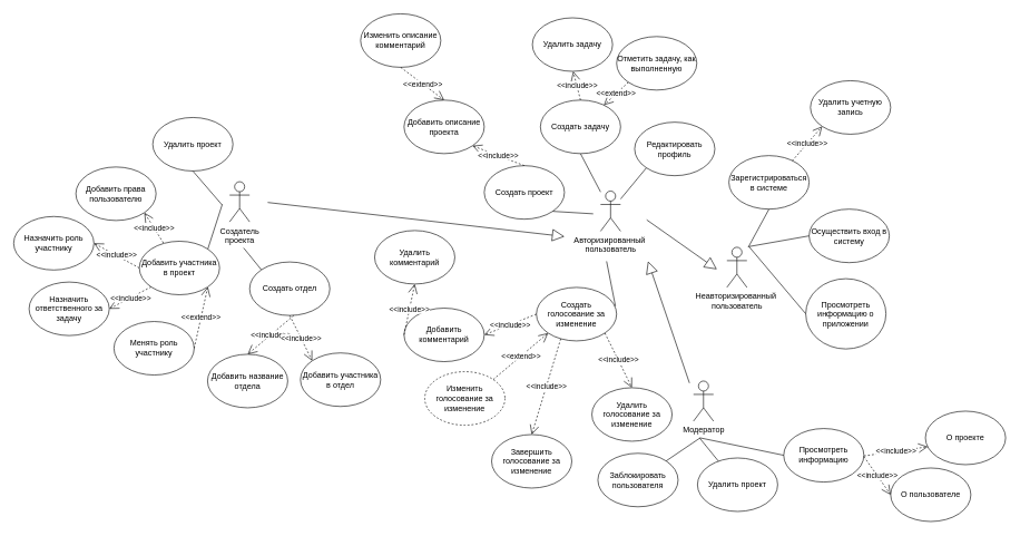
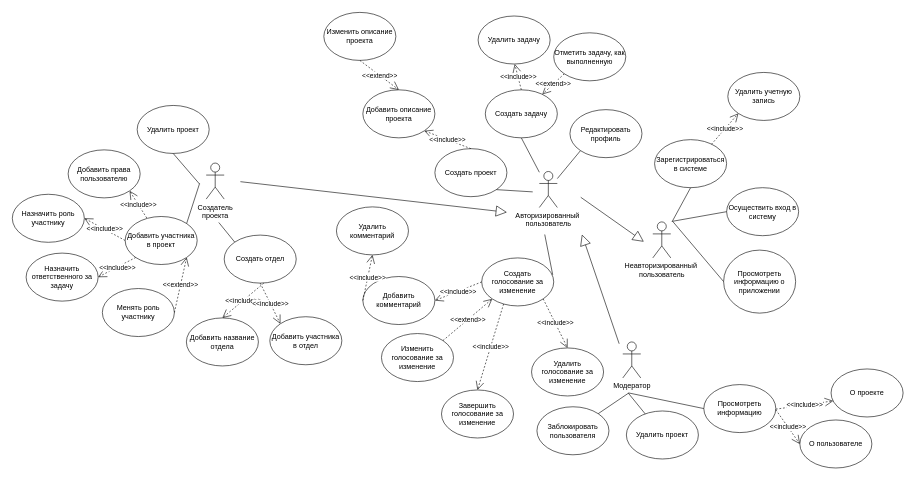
  <mxCell id="0" />
  <mxCell id="1" parent="0" />
  <mxCell id="2" value="Неавторизированный&amp;nbsp;&lt;div&gt;пользователь&lt;/div&gt;" style="shape=umlActor;verticalLabelPosition=bottom;verticalAlign=top;html=1;outlineConnect=0;" parent="1" vertex="1"><mxGeometry x="1087" y="369" width="30" height="60" as="geometry" /></mxCell>
  <mxCell id="3" value="Авторизированный&amp;nbsp;&lt;div&gt;пользователь&lt;/div&gt;" style="shape=umlActor;verticalLabelPosition=bottom;verticalAlign=top;html=1;outlineConnect=0;" parent="1" vertex="1"><mxGeometry x="898" y="285" width="30" height="60" as="geometry" /></mxCell>
  <mxCell id="4" value="Создать проект" style="ellipse;whiteSpace=wrap;html=1;" parent="1" vertex="1"><mxGeometry x="724" y="247" width="120" height="80" as="geometry" /></mxCell>
  <mxCell id="5" value="Добавить участника в проект" style="ellipse;whiteSpace=wrap;html=1;" parent="1" vertex="1"><mxGeometry x="208" y="360" width="120" height="80" as="geometry" /></mxCell>
  <mxCell id="6" value="Создатель&lt;div&gt;проекта&lt;/div&gt;" style="shape=umlActor;verticalLabelPosition=bottom;verticalAlign=top;html=1;outlineConnect=0;" parent="1" vertex="1"><mxGeometry x="343" y="271" width="30" height="60" as="geometry" /></mxCell>
  <mxCell id="7" value="Создать задачу" style="ellipse;whiteSpace=wrap;html=1;" parent="1" vertex="1"><mxGeometry x="808" y="149" width="120" height="80" as="geometry" /></mxCell>
  <mxCell id="8" value="Отметить задачу, как выполненную" style="ellipse;whiteSpace=wrap;html=1;" parent="1" vertex="1"><mxGeometry x="922" y="54" width="120" height="80" as="geometry" /></mxCell>
  <mxCell id="9" value="Зарегистрироваться в системе" style="ellipse;whiteSpace=wrap;html=1;" parent="1" vertex="1"><mxGeometry x="1090" y="232" width="120" height="80" as="geometry" /></mxCell>
  <mxCell id="10" value="Осуществить вход в систему" style="ellipse;whiteSpace=wrap;html=1;" parent="1" vertex="1"><mxGeometry x="1210" y="312" width="120" height="80" as="geometry" /></mxCell>
  <mxCell id="11" value="Просмотреть информацию о приложении" style="ellipse;whiteSpace=wrap;html=1;" parent="1" vertex="1"><mxGeometry x="1205" y="416" width="120" height="105" as="geometry" /></mxCell>
  <mxCell id="12" value="Модератор" style="shape=umlActor;verticalLabelPosition=bottom;verticalAlign=top;html=1;outlineConnect=0;" parent="1" vertex="1"><mxGeometry x="1037" y="569" width="30" height="60" as="geometry" /></mxCell>
  <mxCell id="13" value="Заблокировать пользователя" style="ellipse;whiteSpace=wrap;html=1;" parent="1" vertex="1"><mxGeometry x="894" y="677" width="120" height="80" as="geometry" /></mxCell>
  <mxCell id="14" value="Удалить проект" style="ellipse;whiteSpace=wrap;html=1;" parent="1" vertex="1"><mxGeometry x="1043" y="684" width="120" height="80" as="geometry" /></mxCell>
  <mxCell id="15" value="Просмотреть информацию" style="ellipse;whiteSpace=wrap;html=1;" parent="1" vertex="1"><mxGeometry x="1172" y="640" width="120" height="80" as="geometry" /></mxCell>
  <mxCell id="16" value="О пользователе" style="ellipse;whiteSpace=wrap;html=1;" parent="1" vertex="1"><mxGeometry x="1332" y="699" width="120" height="80" as="geometry" /></mxCell>
  <mxCell id="17" value="О проекте" style="ellipse;whiteSpace=wrap;html=1;" parent="1" vertex="1"><mxGeometry x="1384" y="614" width="120" height="80" as="geometry" /></mxCell>
  <mxCell id="18" value="Удалить учетную запись" style="ellipse;whiteSpace=wrap;html=1;" parent="1" vertex="1"><mxGeometry x="1212" y="120" width="120" height="80" as="geometry" /></mxCell>
  <mxCell id="19" value="Удалить задачу" style="ellipse;whiteSpace=wrap;html=1;" parent="1" vertex="1"><mxGeometry x="796" y="26" width="120" height="80" as="geometry" /></mxCell>
  <mxCell id="20" value="Назначить роль участнику" style="ellipse;whiteSpace=wrap;html=1;" parent="1" vertex="1"><mxGeometry x="20" y="323" width="120" height="80" as="geometry" /></mxCell>
  <mxCell id="21" value="Назначить ответственного за задачу" style="ellipse;whiteSpace=wrap;html=1;" parent="1" vertex="1"><mxGeometry x="43" y="421" width="120" height="80" as="geometry" /></mxCell>
  <mxCell id="22" value="Менять роль участнику" style="ellipse;whiteSpace=wrap;html=1;" parent="1" vertex="1"><mxGeometry x="170" y="480" width="120" height="80" as="geometry" /></mxCell>
  <mxCell id="23" value="Удалить проект" style="ellipse;whiteSpace=wrap;html=1;" parent="1" vertex="1"><mxGeometry x="228" y="175" width="120" height="80" as="geometry" /></mxCell>
  <mxCell id="24" value="Добавить описание проекта" style="ellipse;whiteSpace=wrap;html=1;" parent="1" vertex="1"><mxGeometry x="604" y="149" width="120" height="80" as="geometry" /></mxCell>
- <mxCell id="25" value="Изменить описание комментарий" style="ellipse;whiteSpace=wrap;html=1;" parent="1" vertex="1"><mxGeometry x="539" y="20" width="120" height="80" as="geometry" /></mxCell>
+ <mxCell id="25" value="Изменить описание проекта" style="ellipse;whiteSpace=wrap;html=1;" parent="1" vertex="1"><mxGeometry x="539" y="20" width="120" height="80" as="geometry" /></mxCell>
  <mxCell id="26" value="Создать голосование за изменение" style="ellipse;whiteSpace=wrap;html=1;" parent="1" vertex="1"><mxGeometry x="802" y="429" width="120" height="80" as="geometry" /></mxCell>
  <mxCell id="27" value="Добавить комментарий" style="ellipse;whiteSpace=wrap;html=1;" parent="1" vertex="1"><mxGeometry x="604" y="460" width="120" height="80" as="geometry" /></mxCell>
  <mxCell id="28" value="Удалить комментарий" style="ellipse;whiteSpace=wrap;html=1;" parent="1" vertex="1"><mxGeometry x="560" y="344" width="120" height="80" as="geometry" /></mxCell>
- <mxCell id="29" value="Изменить голосование за изменение" style="ellipse;whiteSpace=wrap;html=1;dashed=1;" parent="1" vertex="1"><mxGeometry x="635" y="555" width="120" height="80" as="geometry" /></mxCell>
+ <mxCell id="29" value="Изменить голосование за изменение" style="ellipse;whiteSpace=wrap;html=1;" parent="1" vertex="1"><mxGeometry x="635" y="555" width="120" height="80" as="geometry" /></mxCell>
  <mxCell id="30" value="Завершить голосование за изменение" style="ellipse;whiteSpace=wrap;html=1;" parent="1" vertex="1"><mxGeometry x="735" y="649" width="120" height="80" as="geometry" /></mxCell>
  <mxCell id="31" value="Удалить голосование за изменение" style="ellipse;whiteSpace=wrap;html=1;" parent="1" vertex="1"><mxGeometry x="885" y="579" width="120" height="80" as="geometry" /></mxCell>
  <mxCell id="32" value="Редактировать профиль" style="ellipse;whiteSpace=wrap;html=1;" parent="1" vertex="1"><mxGeometry x="949" y="182" width="120" height="80" as="geometry" /></mxCell>
  <mxCell id="33" value="Добавить права пользователю" style="ellipse;whiteSpace=wrap;html=1;" parent="1" vertex="1"><mxGeometry x="113" y="249" width="120" height="80" as="geometry" /></mxCell>
  <mxCell id="34" value="Создать отдел" style="ellipse;whiteSpace=wrap;html=1;" parent="1" vertex="1"><mxGeometry x="373" y="391" width="120" height="80" as="geometry" /></mxCell>
  <mxCell id="35" value="Добавить название отдела" style="ellipse;whiteSpace=wrap;html=1;" parent="1" vertex="1"><mxGeometry x="310" y="529" width="120" height="80" as="geometry" /></mxCell>
  <mxCell id="36" value="Добавить участника в отдел" style="ellipse;whiteSpace=wrap;html=1;" parent="1" vertex="1"><mxGeometry x="449" y="527" width="120" height="80" as="geometry" /></mxCell>
  <mxCell id="37" value="" style="endArrow=none;html=1;rounded=0;entryX=0.5;entryY=1;entryDx=0;entryDy=0;" parent="1" target="9" edge="1"><mxGeometry width="50" height="50" relative="1" as="geometry"><mxPoint x="1119" y="369" as="sourcePoint" /><mxPoint x="1062" y="344" as="targetPoint" /></mxGeometry></mxCell>
  <mxCell id="38" value="" style="endArrow=none;html=1;rounded=0;entryX=0;entryY=0.5;entryDx=0;entryDy=0;" parent="1" target="10" edge="1"><mxGeometry width="50" height="50" relative="1" as="geometry"><mxPoint x="1120" y="368" as="sourcePoint" /><mxPoint x="1062" y="344" as="targetPoint" /></mxGeometry></mxCell>
  <mxCell id="39" value="" style="endArrow=none;html=1;rounded=0;entryX=0;entryY=0.5;entryDx=0;entryDy=0;" parent="1" target="11" edge="1"><mxGeometry width="50" height="50" relative="1" as="geometry"><mxPoint x="1120" y="368" as="sourcePoint" /><mxPoint x="1062" y="344" as="targetPoint" /></mxGeometry></mxCell>
  <mxCell id="40" value="&amp;lt;&amp;lt;include&amp;gt;&amp;gt;" style="endArrow=open;endSize=12;dashed=1;html=1;rounded=0;entryX=0;entryY=1;entryDx=0;entryDy=0;exitX=0.789;exitY=0.098;exitDx=0;exitDy=0;exitPerimeter=0;" parent="1" source="9" target="18" edge="1"><mxGeometry width="160" relative="1" as="geometry"><mxPoint x="901" y="198" as="sourcePoint" /><mxPoint x="1061" y="198" as="targetPoint" /></mxGeometry></mxCell>
  <mxCell id="41" value="" style="endArrow=none;html=1;rounded=0;" parent="1" source="13" edge="1"><mxGeometry width="50" height="50" relative="1" as="geometry"><mxPoint x="999" y="714" as="sourcePoint" /><mxPoint x="1047" y="654" as="targetPoint" /></mxGeometry></mxCell>
  <mxCell id="42" value="" style="endArrow=none;html=1;rounded=0;" parent="1" source="14" edge="1"><mxGeometry width="50" height="50" relative="1" as="geometry"><mxPoint x="999" y="714" as="sourcePoint" /><mxPoint x="1046" y="654" as="targetPoint" /></mxGeometry></mxCell>
  <mxCell id="43" value="" style="endArrow=none;html=1;rounded=0;exitX=0;exitY=0.5;exitDx=0;exitDy=0;" parent="1" source="15" edge="1"><mxGeometry width="50" height="50" relative="1" as="geometry"><mxPoint x="1199" y="740" as="sourcePoint" /><mxPoint x="1047" y="654" as="targetPoint" /></mxGeometry></mxCell>
  <mxCell id="44" value="&amp;lt;&amp;lt;include&amp;gt;&amp;gt;" style="endArrow=open;endSize=12;dashed=1;html=1;rounded=0;entryX=0.03;entryY=0.665;entryDx=0;entryDy=0;exitX=0.789;exitY=0.098;exitDx=0;exitDy=0;exitPerimeter=0;entryPerimeter=0;" parent="1" target="17" edge="1"><mxGeometry width="160" relative="1" as="geometry"><mxPoint x="1292" y="681" as="sourcePoint" /><mxPoint x="1337" y="629" as="targetPoint" /></mxGeometry></mxCell>
  <mxCell id="45" value="&amp;lt;&amp;lt;include&amp;gt;&amp;gt;" style="endArrow=open;endSize=12;dashed=1;html=1;rounded=0;entryX=0;entryY=0.5;entryDx=0;entryDy=0;exitX=0.789;exitY=0.098;exitDx=0;exitDy=0;exitPerimeter=0;" parent="1" target="16" edge="1"><mxGeometry width="160" relative="1" as="geometry"><mxPoint x="1292" y="682" as="sourcePoint" /><mxPoint x="1337" y="630" as="targetPoint" /></mxGeometry></mxCell>
  <mxCell id="46" value="" style="endArrow=none;html=1;rounded=0;entryX=0;entryY=1;entryDx=0;entryDy=0;" parent="1" source="3" target="32" edge="1"><mxGeometry width="50" height="50" relative="1" as="geometry"><mxPoint x="835" y="246" as="sourcePoint" /><mxPoint x="885" y="196" as="targetPoint" /></mxGeometry></mxCell>
  <mxCell id="47" value="" style="endArrow=none;html=1;rounded=0;entryX=0.5;entryY=1;entryDx=0;entryDy=0;" parent="1" source="3" target="7" edge="1"><mxGeometry width="50" height="50" relative="1" as="geometry"><mxPoint x="835" y="246" as="sourcePoint" /><mxPoint x="885" y="196" as="targetPoint" /></mxGeometry></mxCell>
  <mxCell id="48" value="&amp;lt;&amp;lt;extend&amp;gt;&amp;gt;" style="endArrow=open;endSize=12;dashed=1;html=1;rounded=0;exitX=0;exitY=1;exitDx=0;exitDy=0;" parent="1" source="8" target="7" edge="1"><mxGeometry width="160" relative="1" as="geometry"><mxPoint x="779" y="139" as="sourcePoint" /><mxPoint x="834" y="172" as="targetPoint" /></mxGeometry></mxCell>
  <mxCell id="49" value="&amp;lt;&amp;lt;include&amp;gt;&amp;gt;" style="endArrow=open;endSize=12;dashed=1;html=1;rounded=0;entryX=0;entryY=1;entryDx=0;entryDy=0;exitX=0.5;exitY=0;exitDx=0;exitDy=0;" parent="1" source="7" edge="1"><mxGeometry width="160" relative="1" as="geometry"><mxPoint x="812" y="158" as="sourcePoint" /><mxPoint x="857" y="106" as="targetPoint" /></mxGeometry></mxCell>
  <mxCell id="50" value="" style="endArrow=none;html=1;rounded=0;entryX=1;entryY=0;entryDx=0;entryDy=0;" parent="1" target="5" edge="1"><mxGeometry width="50" height="50" relative="1" as="geometry"><mxPoint x="332" y="305" as="sourcePoint" /><mxPoint x="499" y="300" as="targetPoint" /></mxGeometry></mxCell>
  <mxCell id="51" value="" style="endArrow=none;html=1;rounded=0;exitX=0.986;exitY=0.353;exitDx=0;exitDy=0;exitPerimeter=0;" parent="1" source="26" edge="1"><mxGeometry width="50" height="50" relative="1" as="geometry"><mxPoint x="375" y="-156" as="sourcePoint" /><mxPoint x="907" y="390" as="targetPoint" /></mxGeometry></mxCell>
  <mxCell id="52" value="" style="endArrow=none;html=1;rounded=0;exitX=0;exitY=0;exitDx=0;exitDy=0;" parent="1" source="34" edge="1"><mxGeometry width="50" height="50" relative="1" as="geometry"><mxPoint x="448" y="488" as="sourcePoint" /><mxPoint x="364" y="370" as="targetPoint" /></mxGeometry></mxCell>
  <mxCell id="53" value="&amp;lt;&amp;lt;extend&amp;gt;&amp;gt;" style="endArrow=open;endSize=12;dashed=1;html=1;rounded=0;exitX=0.5;exitY=1;exitDx=0;exitDy=0;entryX=0.5;entryY=0;entryDx=0;entryDy=0;" parent="1" target="24" edge="1" source="25"><mxGeometry width="160" relative="1" as="geometry"><mxPoint x="567" y="114" as="sourcePoint" /><mxPoint x="621" y="147" as="targetPoint" /></mxGeometry></mxCell>
  <mxCell id="54" value="&amp;lt;&amp;lt;include&amp;gt;&amp;gt;" style="endArrow=open;endSize=12;dashed=1;html=1;rounded=0;entryX=1;entryY=1;entryDx=0;entryDy=0;exitX=0.5;exitY=0;exitDx=0;exitDy=0;" parent="1" source="4" target="24" edge="1"><mxGeometry width="160" relative="1" as="geometry"><mxPoint x="668" y="284" as="sourcePoint" /><mxPoint x="746" y="259" as="targetPoint" /></mxGeometry></mxCell>
  <mxCell id="55" value="&amp;lt;&amp;lt;include&amp;gt;&amp;gt;" style="endArrow=open;endSize=12;dashed=1;html=1;rounded=0;entryX=0.5;entryY=0;entryDx=0;entryDy=0;exitX=1;exitY=1;exitDx=0;exitDy=0;" parent="1" target="31" edge="1" source="26"><mxGeometry width="160" relative="1" as="geometry"><mxPoint x="148" y="-67" as="sourcePoint" /><mxPoint x="226" y="-92" as="targetPoint" /></mxGeometry></mxCell>
  <mxCell id="56" value="&amp;lt;&amp;lt;include&amp;gt;&amp;gt;" style="endArrow=open;endSize=12;dashed=1;html=1;rounded=0;entryX=0.5;entryY=0;entryDx=0;entryDy=0;exitX=0.5;exitY=0;exitDx=0;exitDy=0;" parent="1" target="35" edge="1"><mxGeometry width="160" relative="1" as="geometry"><mxPoint x="439" y="471" as="sourcePoint" /><mxPoint x="493" y="507" as="targetPoint" /></mxGeometry></mxCell>
  <mxCell id="57" value="&amp;lt;&amp;lt;include&amp;gt;&amp;gt;" style="endArrow=open;endSize=12;dashed=1;html=1;rounded=0;entryX=0;entryY=0;entryDx=0;entryDy=0;exitX=0.5;exitY=1;exitDx=0;exitDy=0;" parent="1" source="34" target="36" edge="1"><mxGeometry width="160" relative="1" as="geometry"><mxPoint x="449" y="481" as="sourcePoint" /><mxPoint x="420" y="517" as="targetPoint" /></mxGeometry></mxCell>
  <mxCell id="58" value="&amp;lt;&amp;lt;include&amp;gt;&amp;gt;" style="endArrow=open;endSize=12;dashed=1;html=1;rounded=0;entryX=1;entryY=0.5;entryDx=0;entryDy=0;exitX=0;exitY=0.5;exitDx=0;exitDy=0;" parent="1" source="26" target="27" edge="1"><mxGeometry width="160" relative="1" as="geometry"><mxPoint x="376" y="-25" as="sourcePoint" /><mxPoint x="361" y="38" as="targetPoint" /></mxGeometry></mxCell>
  <mxCell id="59" value="&amp;lt;&amp;lt;include&amp;gt;&amp;gt;" style="endArrow=open;endSize=12;dashed=1;html=1;rounded=0;entryX=0.5;entryY=1;entryDx=0;entryDy=0;exitX=0;exitY=0.5;exitDx=0;exitDy=0;" parent="1" source="27" target="28" edge="1"><mxGeometry width="160" relative="1" as="geometry"><mxPoint x="386" y="-15" as="sourcePoint" /><mxPoint x="371" y="48" as="targetPoint" /></mxGeometry></mxCell>
  <mxCell id="60" value="&amp;lt;&amp;lt;extend&amp;gt;&amp;gt;" style="endArrow=open;endSize=12;dashed=1;html=1;rounded=0;exitX=1;exitY=0;exitDx=0;exitDy=0;entryX=0;entryY=1;entryDx=0;entryDy=0;" parent="1" source="29" target="26" edge="1"><mxGeometry width="160" relative="1" as="geometry"><mxPoint x="146.5" y="-163" as="sourcePoint" /><mxPoint x="169.5" y="-124" as="targetPoint" /></mxGeometry></mxCell>
  <mxCell id="61" value="&amp;lt;&amp;lt;include&amp;gt;&amp;gt;" style="endArrow=open;endSize=12;dashed=1;html=1;rounded=0;entryX=0.5;entryY=0;entryDx=0;entryDy=0;exitX=0.304;exitY=0.96;exitDx=0;exitDy=0;exitPerimeter=0;" parent="1" source="26" target="30" edge="1"><mxGeometry width="160" relative="1" as="geometry"><mxPoint x="158" y="-57" as="sourcePoint" /><mxPoint x="234" y="-25" as="targetPoint" /></mxGeometry></mxCell>
  <mxCell id="62" value="&amp;lt;&amp;lt;extend&amp;gt;&amp;gt;" style="endArrow=open;endSize=12;dashed=1;html=1;rounded=0;exitX=1;exitY=0.5;exitDx=0;exitDy=0;entryX=1;entryY=1;entryDx=0;entryDy=0;" parent="1" source="22" target="5" edge="1"><mxGeometry width="160" relative="1" as="geometry"><mxPoint x="110" y="463" as="sourcePoint" /><mxPoint x="195" y="437" as="targetPoint" /></mxGeometry></mxCell>
  <mxCell id="63" value="&amp;lt;&amp;lt;include&amp;gt;&amp;gt;" style="endArrow=open;endSize=12;dashed=1;html=1;rounded=0;exitX=0;exitY=1;exitDx=0;exitDy=0;entryX=1;entryY=0.5;entryDx=0;entryDy=0;" parent="1" source="5" target="21" edge="1"><mxGeometry width="160" relative="1" as="geometry"><mxPoint x="177" y="409" as="sourcePoint" /><mxPoint x="152" y="489" as="targetPoint" /></mxGeometry></mxCell>
  <mxCell id="64" value="&amp;lt;&amp;lt;include&amp;gt;&amp;gt;" style="endArrow=open;endSize=12;dashed=1;html=1;rounded=0;entryX=1;entryY=0.5;entryDx=0;entryDy=0;exitX=0;exitY=0.5;exitDx=0;exitDy=0;" parent="1" source="5" target="20" edge="1"><mxGeometry width="160" relative="1" as="geometry"><mxPoint x="181" y="264" as="sourcePoint" /><mxPoint x="89" y="245" as="targetPoint" /></mxGeometry></mxCell>
  <mxCell id="65" value="&amp;lt;&amp;lt;include&amp;gt;&amp;gt;" style="endArrow=open;endSize=12;dashed=1;html=1;rounded=0;entryX=1;entryY=1;entryDx=0;entryDy=0;exitX=0.3;exitY=0.031;exitDx=0;exitDy=0;exitPerimeter=0;" parent="1" source="5" target="33" edge="1"><mxGeometry width="160" relative="1" as="geometry"><mxPoint x="199" y="236" as="sourcePoint" /><mxPoint x="121" y="186" as="targetPoint" /></mxGeometry></mxCell>
  <mxCell id="66" value="" style="endArrow=block;endSize=16;endFill=0;html=1;rounded=0;" parent="1" edge="1"><mxGeometry width="160" relative="1" as="geometry"><mxPoint x="967" y="328" as="sourcePoint" /><mxPoint x="1072" y="402" as="targetPoint" /></mxGeometry></mxCell>
  <mxCell id="67" value="" style="endArrow=block;endSize=16;endFill=0;html=1;rounded=0;" parent="1" edge="1"><mxGeometry width="160" relative="1" as="geometry"><mxPoint x="400" y="302" as="sourcePoint" /><mxPoint x="844" y="353" as="targetPoint" /></mxGeometry></mxCell>
  <mxCell id="68" value="" style="endArrow=block;endSize=16;endFill=0;html=1;rounded=0;" parent="1" edge="1"><mxGeometry width="160" relative="1" as="geometry"><mxPoint x="1031" y="572" as="sourcePoint" /><mxPoint x="969" y="390" as="targetPoint" /></mxGeometry></mxCell>
  <mxCell id="69" value="" style="endArrow=none;html=1;rounded=0;exitX=1;exitY=1;exitDx=0;exitDy=0;" parent="1" source="4" edge="1"><mxGeometry width="50" height="50" relative="1" as="geometry"><mxPoint x="711" y="333" as="sourcePoint" /><mxPoint x="887" y="319" as="targetPoint" /></mxGeometry></mxCell>
  <mxCell id="70" value="" style="endArrow=none;html=1;rounded=0;entryX=0.5;entryY=1;entryDx=0;entryDy=0;" edge="1" parent="1" target="23"><mxGeometry width="50" height="50" relative="1" as="geometry"><mxPoint x="332" y="306" as="sourcePoint" /><mxPoint x="357" y="308" as="targetPoint" /></mxGeometry></mxCell>
